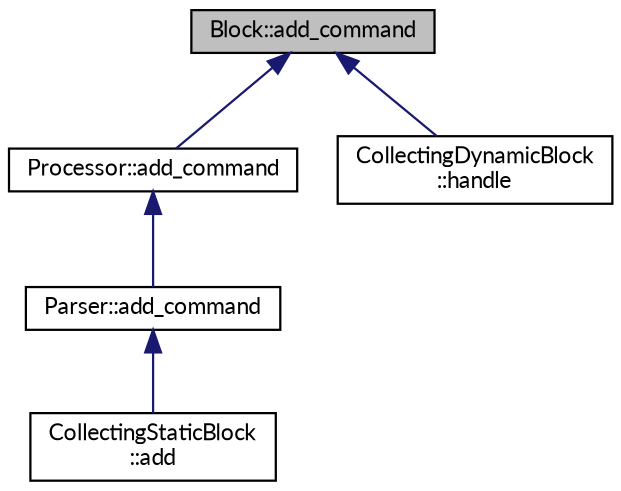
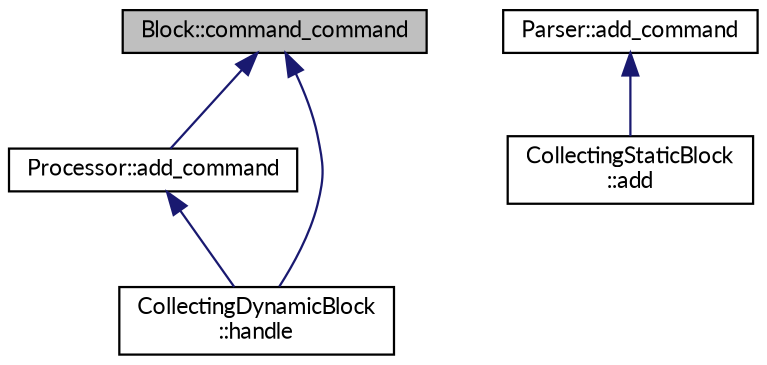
  digraph {
    fontname=Lato
    rankdir=TB
    node [color=black fillcolor=white fontname=Lato fontsize=10 shape=record style=filled]
    edge [color=midnightblue dir=back fontname=Lato fontsize=10 labelfontname=Helvetica labelfontsize=10 style=solid]
-   n1 [fillcolor=grey75 fontcolor=black height=0.2 label="Block::add_command" width=0.4]
+   n1 [fillcolor=grey75 fontcolor=black height=0.2 label="Block::command_command" width=0.4]
    n2 [height=0.2 label="Processor::add_command" width=0.4]
    n3 [height=0.2 label="CollectingDynamicBlock\l::handle" width=0.4]
    n4 [height=0.2 label="Parser::add_command" width=0.4]
    n5 [height=0.2 label="CollectingStaticBlock\l::add" width=0.4]
    n1 -> n2
    n1 -> n3
-   n2 -> n4
+   n2 -> n3
    n4 -> n5
  }
